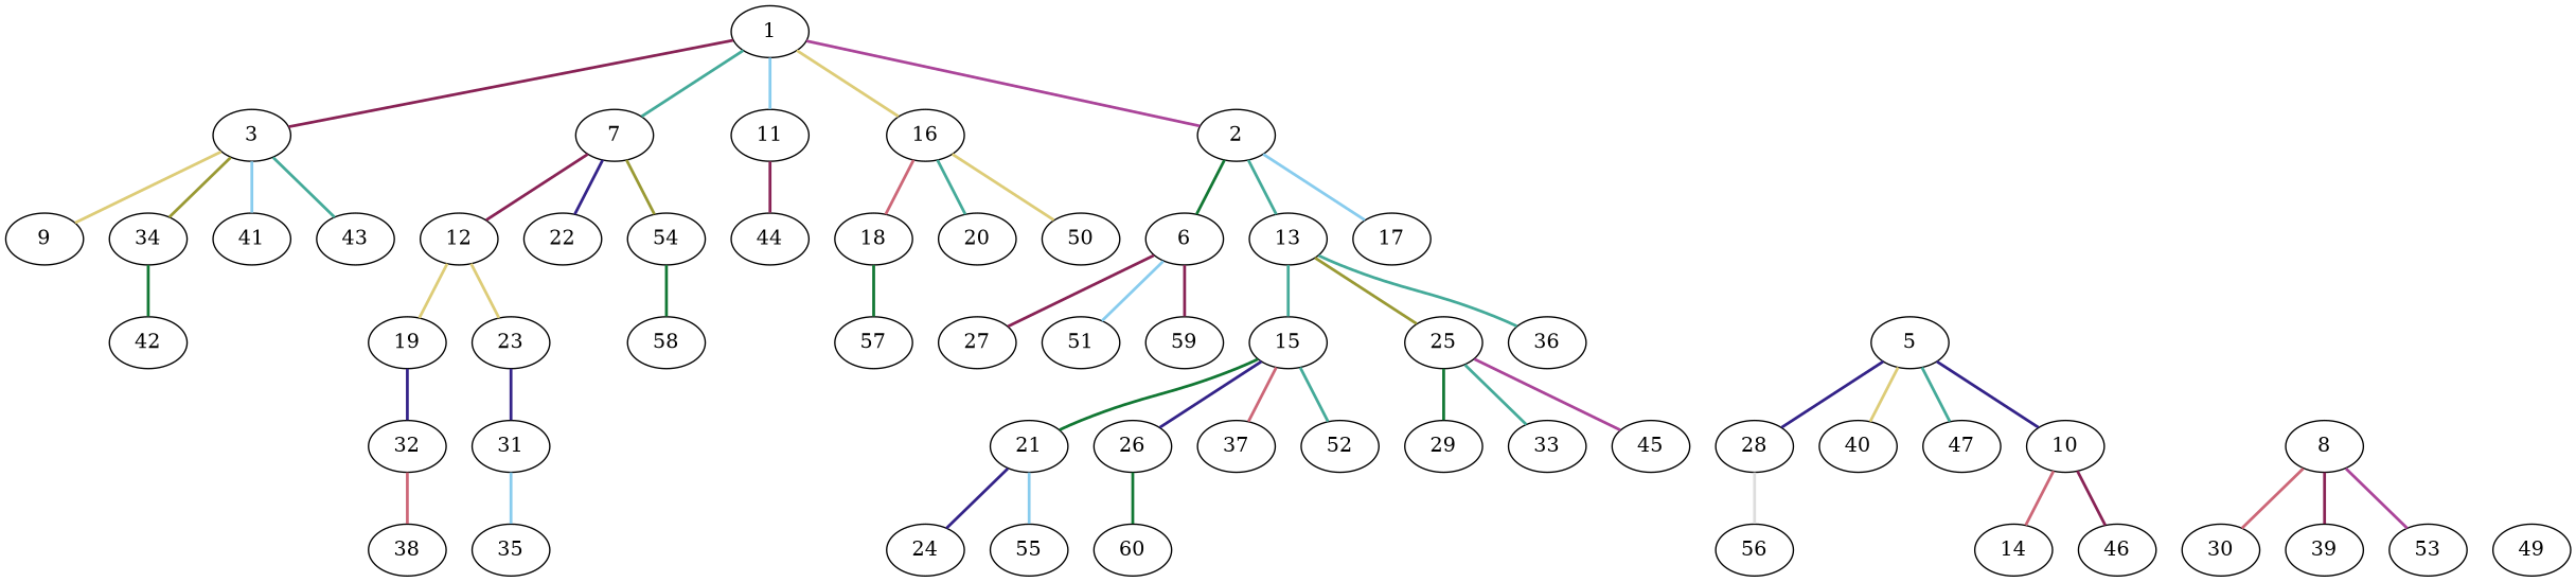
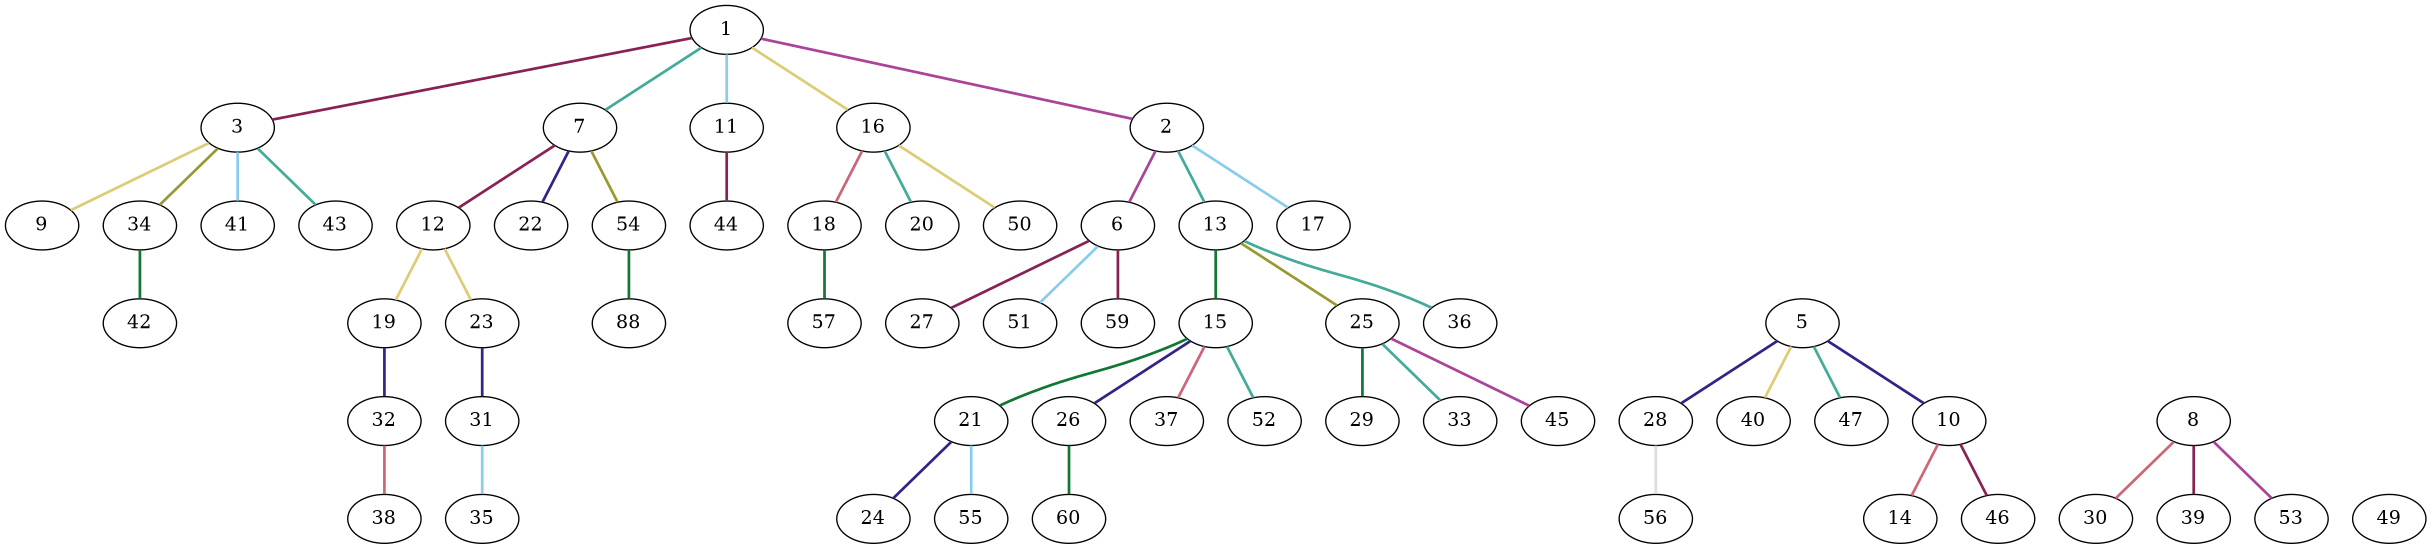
  graph {
    rankdir=BT
    edge [color="#44AA99" style=bold]
    2
    1
    3
    6
    7
    9
    10
    5
    11
    12
    13
    14
    15
    16
    17
    18
    19
    20
    21
    22
    23
    24
    25
    26
    27
    28
    29
    30
    8
    31
    32
    33
    34
    35
    36
    37
    38
    39
    40
    41
    42
    43
    44
    45
    46
    47
    49
    50
    51
    52
    53
    54
    55
    56
    57
-   58
+   58 [label=88]
    59
    60
    2 -- 1 [color="#AA4499"]
    3 -- 1 [color="#882255"]
-   6 -- 2 [color="#117733"]
+   6 -- 2 [color="#AA4499"]
    7 -- 1
    9 -- 3 [color="#DDCC77"]
    10 -- 5 [color="#332288"]
    11 -- 1 [color="#88CCEE"]
    12 -- 7 [color="#882255"]
    13 -- 2
    14 -- 10 [color="#CC6677"]
-   15 -- 13
+   15 -- 13 [color="#117733"]
    16 -- 1 [color="#DDCC77"]
    17 -- 2 [color="#88CCEE"]
    18 -- 16 [color="#CC6677"]
    19 -- 12 [color="#DDCC77"]
    20 -- 16
    21 -- 15 [color="#117733"]
    22 -- 7 [color="#332288"]
    23 -- 12 [color="#DDCC77"]
    24 -- 21 [color="#332288"]
    25 -- 13 [color="#999933"]
    26 -- 15 [color="#332288"]
    27 -- 6 [color="#882255"]
    28 -- 5 [color="#332288"]
    29 -- 25 [color="#117733"]
    30 -- 8 [color="#CC6677"]
    31 -- 23 [color="#332288"]
    32 -- 19 [color="#332288"]
    33 -- 25
    34 -- 3 [color="#999933"]
    35 -- 31 [color="#88CCEE"]
    36 -- 13
    37 -- 15 [color="#CC6677"]
    38 -- 32 [color="#CC6677"]
    39 -- 8 [color="#882255"]
    40 -- 5 [color="#DDCC77"]
    41 -- 3 [color="#88CCEE"]
    42 -- 34 [color="#117733"]
    43 -- 3
    44 -- 11 [color="#882255"]
    45 -- 25 [color="#AA4499"]
    46 -- 10 [color="#882255"]
    47 -- 5
    50 -- 16 [color="#DDCC77"]
    51 -- 6 [color="#88CCEE"]
    52 -- 15
    53 -- 8 [color="#AA4499"]
    54 -- 7 [color="#999933"]
    55 -- 21 [color="#88CCEE"]
    56 -- 28 [color="#DDDDDD"]
    57 -- 18 [color="#117733"]
    58 -- 54 [color="#117733"]
    59 -- 6 [color="#882255"]
    60 -- 26 [color="#117733"]
  }
